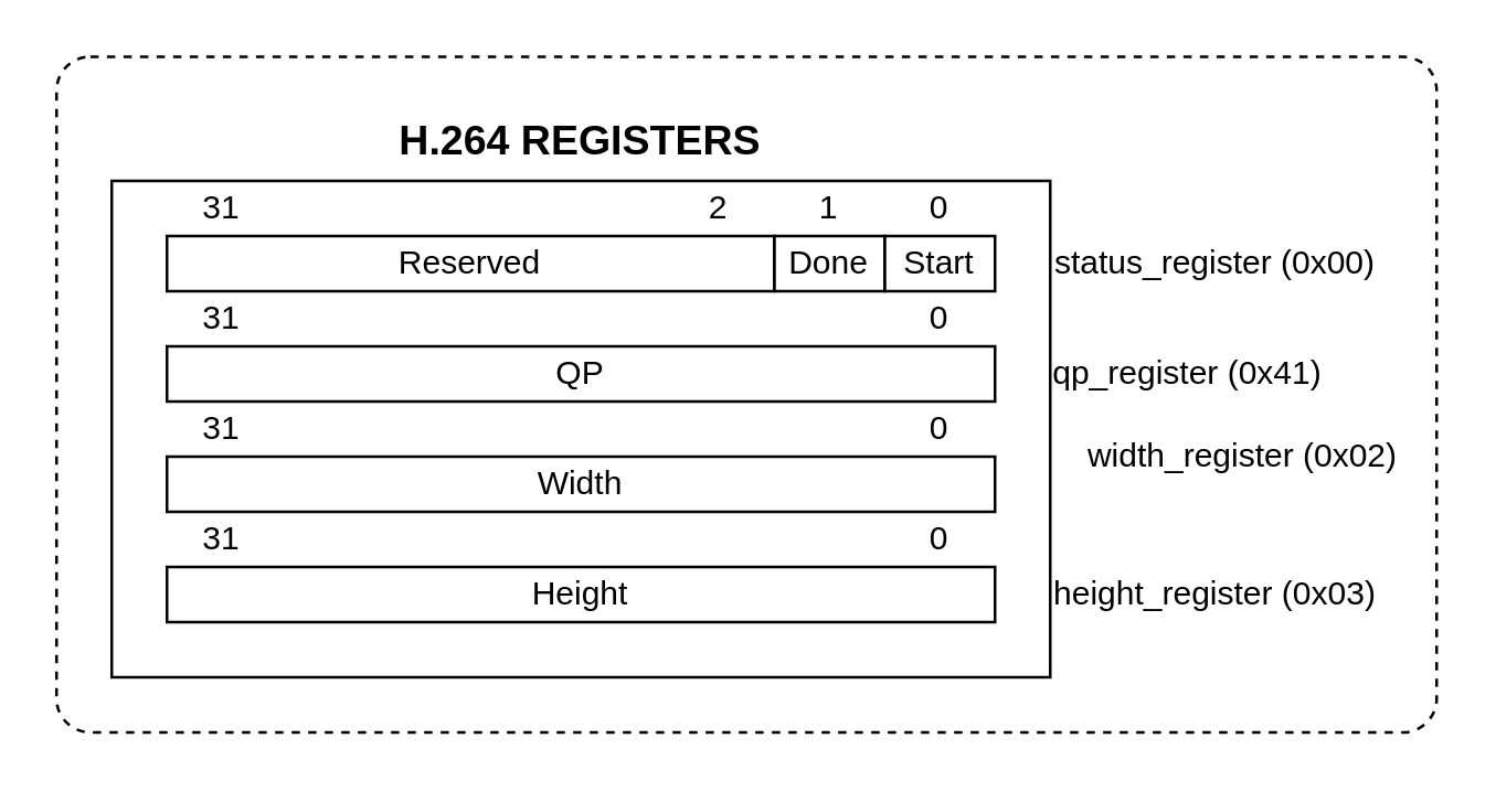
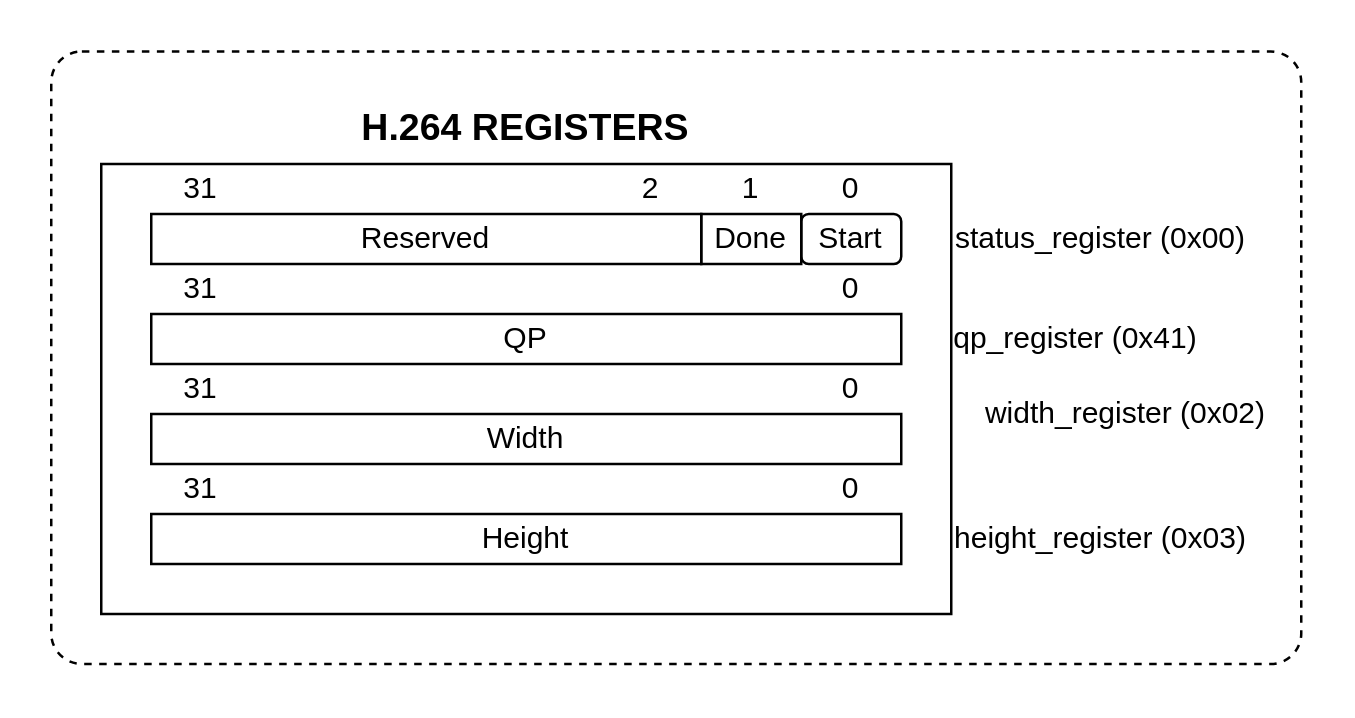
  <mxCell id="0" />
  <mxCell id="1" parent="0" />
  <mxCell id="2" value="" style="rounded=1;whiteSpace=wrap;html=1;dashed=1;arcSize=5;" parent="1" vertex="1"><mxGeometry x="20" y="20" width="500" height="245" as="geometry" /></mxCell>
  <mxCell id="3" value="" style="rounded=0;whiteSpace=wrap;html=1;" parent="1" vertex="1"><mxGeometry x="40" y="65" width="340" height="180" as="geometry" /></mxCell>
- <mxCell id="4" value="Start" style="rounded=0;whiteSpace=wrap;html=1;" parent="1" vertex="1"><mxGeometry x="320" y="85" width="40" height="20" as="geometry" /></mxCell>
+ <mxCell id="4" value="Start" style="whiteSpace=wrap;html=1;rounded=1;" parent="1" vertex="1"><mxGeometry x="320" y="85" width="40" height="20" as="geometry" /></mxCell>
  <mxCell id="5" value="Done" style="rounded=0;whiteSpace=wrap;html=1;" parent="1" vertex="1"><mxGeometry x="280" y="85" width="40" height="20" as="geometry" /></mxCell>
  <mxCell id="6" value="Reserved" style="rounded=0;whiteSpace=wrap;html=1;" parent="1" vertex="1"><mxGeometry x="60" y="85" width="220" height="20" as="geometry" /></mxCell>
  <mxCell id="7" value="status_register (0x00)" style="text;html=1;align=center;verticalAlign=middle;whiteSpace=wrap;rounded=0;" parent="1" vertex="1"><mxGeometry x="380" y="85" width="120" height="20" as="geometry" /></mxCell>
  <mxCell id="8" value="QP" style="rounded=0;whiteSpace=wrap;html=1;" parent="1" vertex="1"><mxGeometry x="60" y="125" width="300" height="20" as="geometry" /></mxCell>
  <mxCell id="9" value="0" style="text;html=1;align=center;verticalAlign=middle;whiteSpace=wrap;rounded=0;" parent="1" vertex="1"><mxGeometry x="330" y="65" width="20" height="20" as="geometry" /></mxCell>
  <mxCell id="10" value="1" style="text;html=1;align=center;verticalAlign=middle;whiteSpace=wrap;rounded=0;" parent="1" vertex="1"><mxGeometry x="290" y="65" width="20" height="20" as="geometry" /></mxCell>
  <mxCell id="11" value="2" style="text;html=1;align=center;verticalAlign=middle;whiteSpace=wrap;rounded=0;" parent="1" vertex="1"><mxGeometry x="250" y="65" width="20" height="20" as="geometry" /></mxCell>
  <mxCell id="12" value="31" style="text;html=1;align=center;verticalAlign=middle;whiteSpace=wrap;rounded=0;" parent="1" vertex="1"><mxGeometry x="70" y="65" width="20" height="20" as="geometry" /></mxCell>
  <mxCell id="13" value="31" style="text;html=1;align=center;verticalAlign=middle;whiteSpace=wrap;rounded=0;" parent="1" vertex="1"><mxGeometry x="70" y="105" width="20" height="20" as="geometry" /></mxCell>
  <mxCell id="14" value="0" style="text;html=1;align=center;verticalAlign=middle;whiteSpace=wrap;rounded=0;" parent="1" vertex="1"><mxGeometry x="330" y="105" width="20" height="20" as="geometry" /></mxCell>
  <mxCell id="15" value="Width" style="rounded=0;whiteSpace=wrap;html=1;" parent="1" vertex="1"><mxGeometry x="60" y="165" width="300" height="20" as="geometry" /></mxCell>
  <mxCell id="16" value="Height" style="rounded=0;whiteSpace=wrap;html=1;" parent="1" vertex="1"><mxGeometry x="60" y="205" width="300" height="20" as="geometry" /></mxCell>
  <mxCell id="17" value="31" style="text;html=1;align=center;verticalAlign=middle;whiteSpace=wrap;rounded=0;" parent="1" vertex="1"><mxGeometry x="70" y="145" width="20" height="20" as="geometry" /></mxCell>
  <mxCell id="18" value="0" style="text;html=1;align=center;verticalAlign=middle;whiteSpace=wrap;rounded=0;" parent="1" vertex="1"><mxGeometry x="330" y="145" width="20" height="20" as="geometry" /></mxCell>
  <mxCell id="19" value="31" style="text;html=1;align=center;verticalAlign=middle;whiteSpace=wrap;rounded=0;" parent="1" vertex="1"><mxGeometry x="70" y="185" width="20" height="20" as="geometry" /></mxCell>
  <mxCell id="20" value="0" style="text;html=1;align=center;verticalAlign=middle;whiteSpace=wrap;rounded=0;" parent="1" vertex="1"><mxGeometry x="330" y="185" width="20" height="20" as="geometry" /></mxCell>
  <mxCell id="21" value="qp_register (0x41)" style="text;html=1;align=center;verticalAlign=middle;whiteSpace=wrap;rounded=0;" parent="1" vertex="1"><mxGeometry x="380" y="125" width="100" height="20" as="geometry" /></mxCell>
  <mxCell id="22" value="width_register (0x02)" style="text;html=1;align=center;verticalAlign=middle;whiteSpace=wrap;rounded=0;" parent="1" vertex="1"><mxGeometry x="390" y="155" width="120" height="20" as="geometry" /></mxCell>
  <mxCell id="23" value="height_register (0x03)" style="text;html=1;align=center;verticalAlign=middle;whiteSpace=wrap;rounded=0;" parent="1" vertex="1"><mxGeometry x="380" y="205" width="120" height="20" as="geometry" /></mxCell>
  <mxCell id="24" value="&lt;b&gt;&lt;font style=&quot;font-size: 15px;&quot;&gt;H.264 REGISTERS&lt;/font&gt;&lt;/b&gt;" style="text;html=1;align=center;verticalAlign=middle;whiteSpace=wrap;rounded=0;" parent="1" vertex="1"><mxGeometry x="40" y="35" width="340" height="30" as="geometry" /></mxCell>
